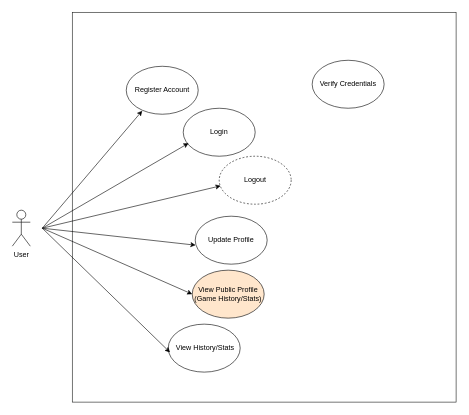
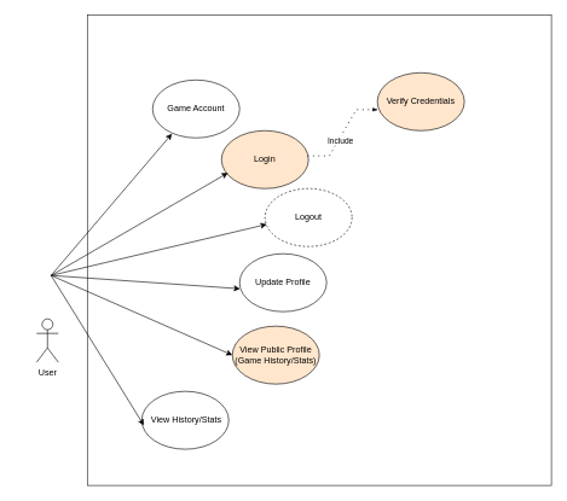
  <mxCell id="0" />
  <mxCell id="1" parent="0" />
- <mxCell id="2" value="User" style="shape=umlActor;verticalLabelPosition=bottom;verticalAlign=top;html=1;outlineConnect=0;" parent="1" vertex="1"><mxGeometry x="20" y="350" width="30" height="60" as="geometry" /></mxCell>
+ <mxCell id="2" value="User" style="shape=umlActor;verticalLabelPosition=bottom;verticalAlign=top;html=1;outlineConnect=0;" parent="1" vertex="1"><mxGeometry x="50" y="440" width="30" height="60" as="geometry" /></mxCell>
  <mxCell id="3" value="" style="rounded=0;whiteSpace=wrap;html=1;strokeColor=#191a19;" parent="1" vertex="1"><mxGeometry x="120" y="20" width="640" height="650" as="geometry" /></mxCell>
- <mxCell id="4" value="Register Account" style="ellipse;whiteSpace=wrap;html=1;" parent="1" vertex="1"><mxGeometry x="210" y="110" width="120" height="80" as="geometry" /></mxCell>
- <mxCell id="5" value="Login" style="ellipse;whiteSpace=wrap;html=1;" parent="1" vertex="1"><mxGeometry x="305" y="180" width="120" height="80" as="geometry" /></mxCell>
+ <mxCell id="4" value="Game Account" style="ellipse;whiteSpace=wrap;html=1;" parent="1" vertex="1"><mxGeometry x="210" y="110" width="120" height="80" as="geometry" /></mxCell>
+ <mxCell id="5" value="Login" style="ellipse;whiteSpace=wrap;html=1;fillColor=#ffe6cc;" parent="1" vertex="1"><mxGeometry x="305" y="180" width="120" height="80" as="geometry" /></mxCell>
  <mxCell id="6" value="Logout" style="ellipse;whiteSpace=wrap;html=1;dashed=1;" parent="1" vertex="1"><mxGeometry x="365" y="260" width="120" height="80" as="geometry" /></mxCell>
- <mxCell id="7" value="Update Profile" style="ellipse;whiteSpace=wrap;html=1;" parent="1" vertex="1"><mxGeometry x="325" y="360" width="120" height="80" as="geometry" /></mxCell>
+ <mxCell id="7" value="Update Profile" style="ellipse;whiteSpace=wrap;html=1;" parent="1" vertex="1"><mxGeometry x="330" y="350" width="120" height="80" as="geometry" /></mxCell>
  <mxCell id="8" value="View Public Profile&lt;div&gt;(Game History/Stats)&lt;/div&gt;" style="ellipse;whiteSpace=wrap;html=1;fillColor=#ffe6cc;" parent="1" vertex="1"><mxGeometry x="320" y="450" width="120" height="80" as="geometry" /></mxCell>
- <mxCell id="9" value="&amp;nbsp;View History/Stats" style="ellipse;whiteSpace=wrap;html=1;" parent="1" vertex="1"><mxGeometry x="280" y="540" width="120" height="80" as="geometry" /></mxCell>
- <mxCell id="10" value="Verify Credentials" style="ellipse;whiteSpace=wrap;html=1;" parent="1" vertex="1"><mxGeometry x="520" y="100" width="120" height="80" as="geometry" /></mxCell>
+ <mxCell id="9" value="&amp;nbsp;View History/Stats" style="ellipse;whiteSpace=wrap;html=1;" parent="1" vertex="1"><mxGeometry x="195" y="540" width="120" height="80" as="geometry" /></mxCell>
+ <mxCell id="10" value="Verify Credentials" style="ellipse;whiteSpace=wrap;html=1;fillColor=#ffe6cc;" parent="1" vertex="1"><mxGeometry x="520" y="100" width="120" height="80" as="geometry" /></mxCell>
  <mxCell id="11" value="" style="endArrow=classic;html=1;rounded=0;entryX=0.222;entryY=0.928;entryDx=0;entryDy=0;entryPerimeter=0;" parent="1" target="4" edge="1"><mxGeometry width="50" height="50" relative="1" as="geometry"><mxPoint x="70" y="380" as="sourcePoint" /><mxPoint x="289.88" y="225.03" as="targetPoint" /></mxGeometry></mxCell>
  <mxCell id="12" value="" style="endArrow=classic;html=1;rounded=0;entryX=0.074;entryY=0.729;entryDx=0;entryDy=0;entryPerimeter=0;" parent="1" target="5" edge="1"><mxGeometry width="50" height="50" relative="1" as="geometry"><mxPoint x="70" y="380" as="sourcePoint" /><mxPoint x="289.88" y="250.06" as="targetPoint" /></mxGeometry></mxCell>
  <mxCell id="13" value="" style="endArrow=classic;html=1;rounded=0;entryX=0.02;entryY=0.617;entryDx=0;entryDy=0;entryPerimeter=0;" parent="1" target="6" edge="1"><mxGeometry width="50" height="50" relative="1" as="geometry"><mxPoint x="70" y="380" as="sourcePoint" /><mxPoint x="359" y="298" as="targetPoint" /></mxGeometry></mxCell>
  <mxCell id="14" value="" style="endArrow=classic;html=1;rounded=0;entryX=0.005;entryY=0.604;entryDx=0;entryDy=0;entryPerimeter=0;" parent="1" target="7" edge="1"><mxGeometry width="50" height="50" relative="1" as="geometry"><mxPoint x="70" y="380" as="sourcePoint" /><mxPoint x="402" y="379" as="targetPoint" /></mxGeometry></mxCell>
  <mxCell id="15" value="" style="endArrow=classic;html=1;rounded=0;entryX=0;entryY=0.5;entryDx=0;entryDy=0;" parent="1" target="8" edge="1"><mxGeometry width="50" height="50" relative="1" as="geometry"><mxPoint x="70" y="380" as="sourcePoint" /><mxPoint x="471" y="448" as="targetPoint" /></mxGeometry></mxCell>
  <mxCell id="16" value="" style="endArrow=classic;html=1;rounded=0;entryX=0.025;entryY=0.588;entryDx=0;entryDy=0;entryPerimeter=0;" parent="1" target="9" edge="1"><mxGeometry width="50" height="50" relative="1" as="geometry"><mxPoint x="70" y="380" as="sourcePoint" /><mxPoint x="450" y="509.2" as="targetPoint" /></mxGeometry></mxCell>
+ <mxCell id="17" value="" style="endArrow=blockThin;html=1;strokeColor=#191a19;bendable=1;rounded=0;endFill=1;endSize=4;edgeStyle=entityRelationEdgeStyle;startArrow=none;startFill=0;startSize=4;jumpStyle=none;jumpSize=0;targetPerimeterSpacing=15;dashed=1;strokeWidth=1.5;dashPattern=1 4;entryX=0.008;entryY=0.637;entryDx=0;entryDy=0;entryPerimeter=0;exitX=0.989;exitY=0.435;exitDx=0;exitDy=0;exitPerimeter=0;" parent="1" source="5" target="10" edge="1"><mxGeometry width="50" height="50" relative="1" as="geometry"><mxPoint x="495" y="188" as="sourcePoint" /><mxPoint x="660" y="120" as="targetPoint" /></mxGeometry></mxCell>
+ <mxCell id="18" value="Include" style="edgeLabel;html=1;align=center;verticalAlign=middle;resizable=0;points=[];" parent="17" connectable="0" vertex="1"><mxGeometry x="-0.173" y="-2" relative="1" as="geometry"><mxPoint y="-1" as="offset" /></mxGeometry></mxCell>
